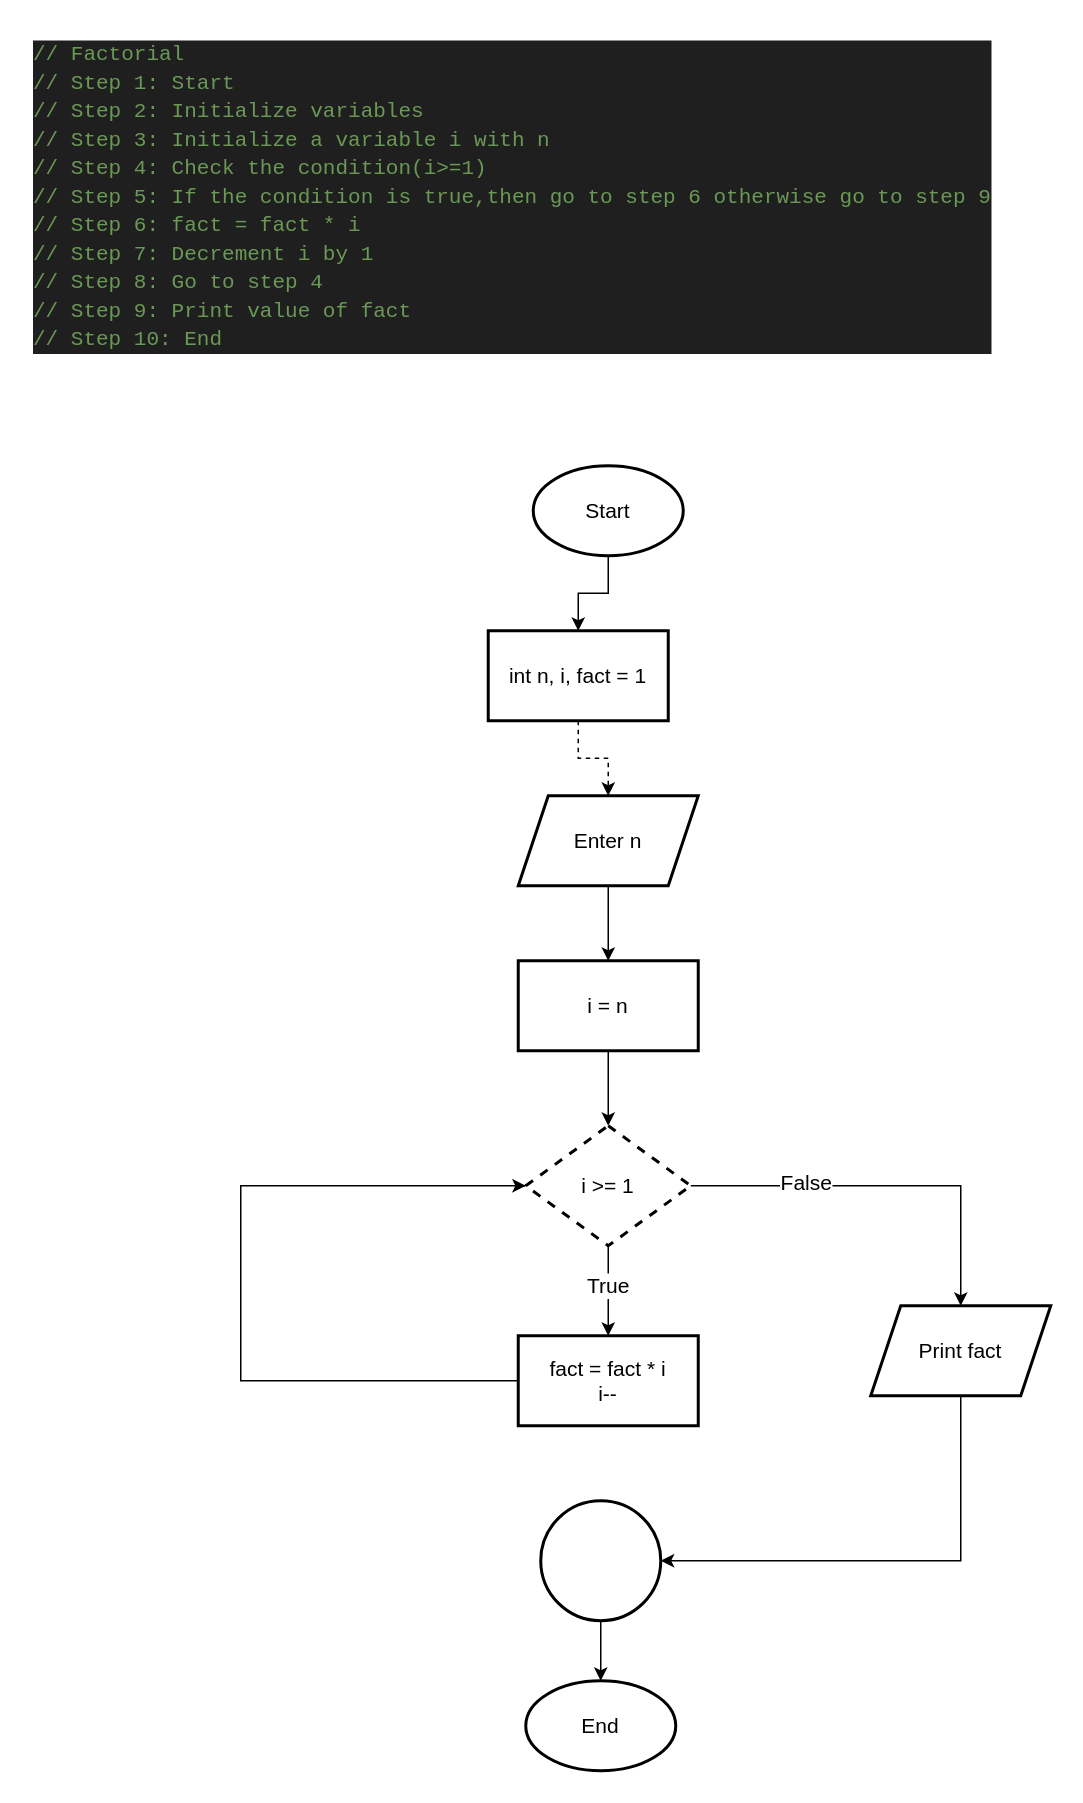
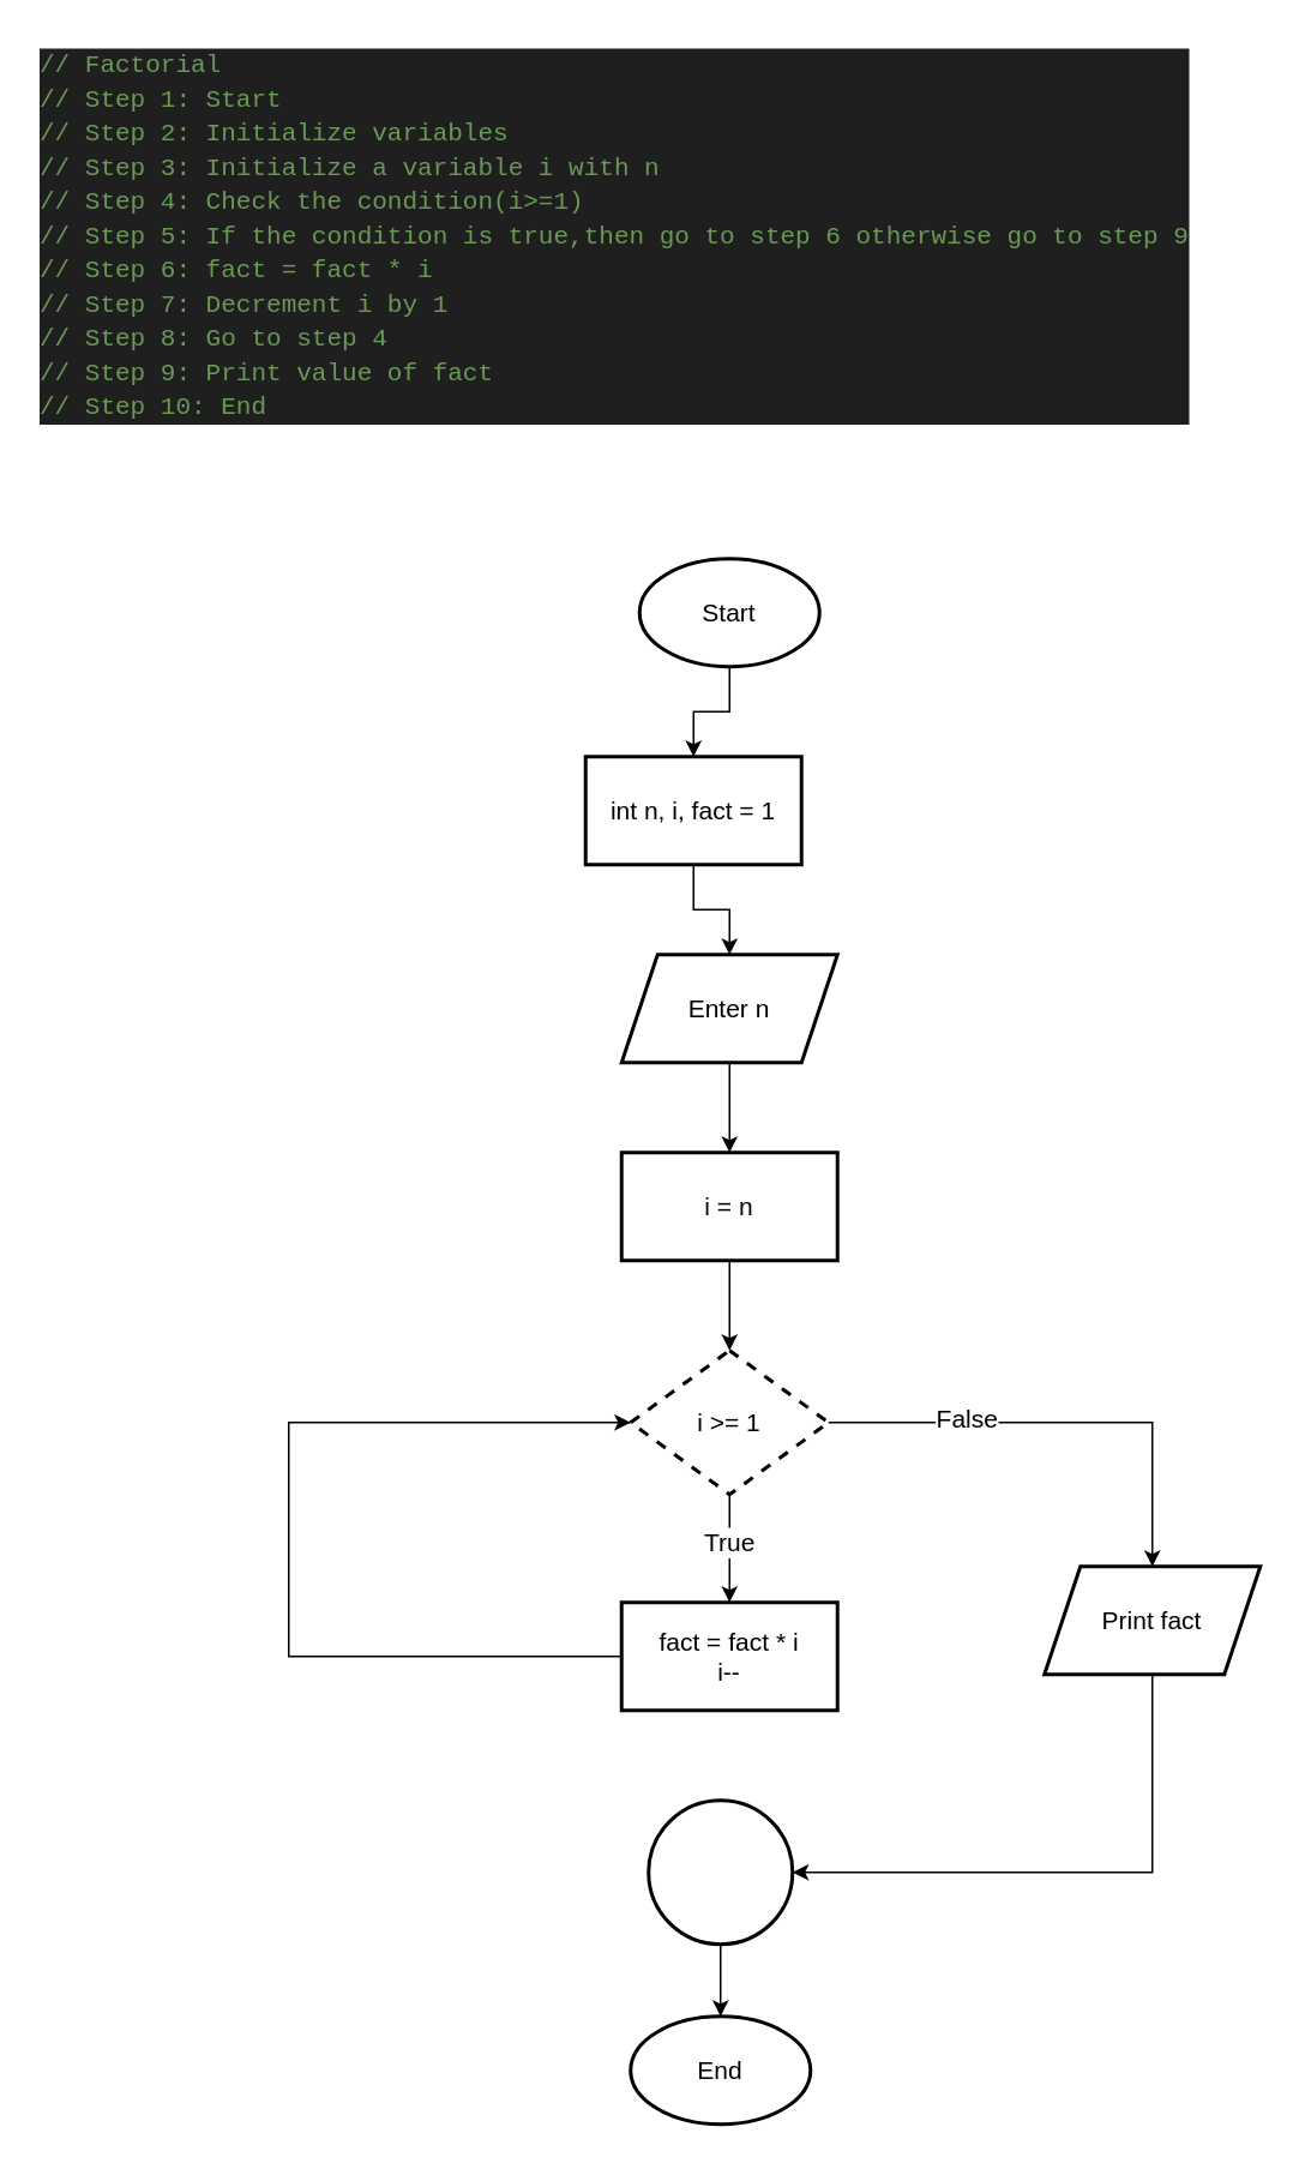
  <mxCell id="0" />
  <mxCell id="1" parent="0" />
  <mxCell id="2" value="&lt;div style=&quot;color: rgb(204, 204, 204); background-color: rgb(31, 31, 31); font-family: Consolas, &amp;quot;Courier New&amp;quot;, monospace; font-weight: normal; line-height: 19px; white-space: pre;&quot;&gt;&lt;div&gt;&lt;span style=&quot;color: #6a9955;&quot;&gt;// Factorial &lt;/span&gt;&lt;/div&gt;&lt;div&gt;&lt;span style=&quot;color: #6a9955;&quot;&gt;// Step 1: Start&lt;/span&gt;&lt;/div&gt;&lt;div&gt;&lt;span style=&quot;color: #6a9955;&quot;&gt;// Step 2: Initialize variables&lt;/span&gt;&lt;/div&gt;&lt;div&gt;&lt;span style=&quot;color: #6a9955;&quot;&gt;// Step 3: Initialize a variable i with n&lt;/span&gt;&lt;/div&gt;&lt;div&gt;&lt;span style=&quot;color: #6a9955;&quot;&gt;// Step 4: Check the condition(i&amp;gt;=1)&lt;/span&gt;&lt;/div&gt;&lt;div&gt;&lt;span style=&quot;color: #6a9955;&quot;&gt;// Step 5: If the condition is true,then go to step 6 otherwise go to step 9&lt;/span&gt;&lt;/div&gt;&lt;div&gt;&lt;span style=&quot;color: #6a9955;&quot;&gt;// Step 6: fact = fact * i&lt;/span&gt;&lt;/div&gt;&lt;div&gt;&lt;span style=&quot;color: #6a9955;&quot;&gt;// Step 7: Decrement i by 1&lt;/span&gt;&lt;/div&gt;&lt;div&gt;&lt;span style=&quot;color: #6a9955;&quot;&gt;// Step 8: Go to step 4&lt;/span&gt;&lt;/div&gt;&lt;div&gt;&lt;span style=&quot;color: #6a9955;&quot;&gt;// Step 9: Print value of fact&lt;/span&gt;&lt;/div&gt;&lt;div&gt;&lt;span style=&quot;color: #6a9955;&quot;&gt;// Step 10: End&lt;/span&gt;&lt;/div&gt;&lt;/div&gt;" style="text;whiteSpace=wrap;html=1;fontSize=14;" vertex="1" parent="1"><mxGeometry x="20" y="20" width="560" height="230" as="geometry" /></mxCell>
  <mxCell id="3" value="" style="edgeStyle=orthogonalEdgeStyle;rounded=0;orthogonalLoop=1;jettySize=auto;html=1;fontSize=14;" edge="1" parent="1" source="4" target="7"><mxGeometry relative="1" as="geometry" /></mxCell>
  <mxCell id="4" value="Start" style="strokeWidth=2;html=1;shape=mxgraph.flowchart.start_1;whiteSpace=wrap;fontSize=14;" vertex="1" parent="1"><mxGeometry x="355" y="310" width="100" height="60" as="geometry" /></mxCell>
  <mxCell id="5" value="End" style="strokeWidth=2;html=1;shape=mxgraph.flowchart.start_1;whiteSpace=wrap;fontSize=14;" vertex="1" parent="1"><mxGeometry x="350" y="1120" width="100" height="60" as="geometry" /></mxCell>
- <mxCell id="6" value="" style="edgeStyle=orthogonalEdgeStyle;rounded=0;orthogonalLoop=1;jettySize=auto;html=1;fontSize=14;dashed=1;" edge="1" parent="1" source="7" target="9"><mxGeometry relative="1" as="geometry" /></mxCell>
+ <mxCell id="6" value="" style="edgeStyle=orthogonalEdgeStyle;rounded=0;orthogonalLoop=1;jettySize=auto;html=1;fontSize=14;" edge="1" parent="1" source="7" target="9"><mxGeometry relative="1" as="geometry" /></mxCell>
  <mxCell id="7" value="int n, i, fact = 1" style="whiteSpace=wrap;html=1;strokeWidth=2;fontSize=14;" vertex="1" parent="1"><mxGeometry x="325" y="420" width="120" height="60" as="geometry" /></mxCell>
  <mxCell id="8" value="" style="edgeStyle=orthogonalEdgeStyle;rounded=0;orthogonalLoop=1;jettySize=auto;html=1;fontSize=14;" edge="1" parent="1" source="9" target="11"><mxGeometry relative="1" as="geometry" /></mxCell>
  <mxCell id="9" value="Enter n" style="shape=parallelogram;perimeter=parallelogramPerimeter;whiteSpace=wrap;html=1;fixedSize=1;strokeWidth=2;fontSize=14;" vertex="1" parent="1"><mxGeometry x="345" y="530" width="120" height="60" as="geometry" /></mxCell>
  <mxCell id="10" value="" style="edgeStyle=orthogonalEdgeStyle;rounded=0;orthogonalLoop=1;jettySize=auto;html=1;fontSize=14;" edge="1" parent="1" source="11" target="16"><mxGeometry relative="1" as="geometry" /></mxCell>
  <mxCell id="11" value="i = n" style="whiteSpace=wrap;html=1;strokeWidth=2;fontSize=14;" vertex="1" parent="1"><mxGeometry x="345" y="640" width="120" height="60" as="geometry" /></mxCell>
  <mxCell id="12" value="" style="edgeStyle=orthogonalEdgeStyle;rounded=0;orthogonalLoop=1;jettySize=auto;html=1;fontSize=14;" edge="1" parent="1" source="16" target="18"><mxGeometry relative="1" as="geometry" /></mxCell>
  <mxCell id="13" value="True" style="edgeLabel;html=1;align=center;verticalAlign=middle;resizable=0;points=[];fontSize=14;" vertex="1" connectable="0" parent="12"><mxGeometry x="-0.12" y="-1" relative="1" as="geometry"><mxPoint as="offset" /></mxGeometry></mxCell>
  <mxCell id="14" value="" style="edgeStyle=orthogonalEdgeStyle;rounded=0;orthogonalLoop=1;jettySize=auto;html=1;fontSize=14;" edge="1" parent="1" source="16" target="20"><mxGeometry relative="1" as="geometry" /></mxCell>
  <mxCell id="15" value="False" style="edgeLabel;html=1;align=center;verticalAlign=middle;resizable=0;points=[];fontSize=14;" vertex="1" connectable="0" parent="14"><mxGeometry x="-0.414" y="3" relative="1" as="geometry"><mxPoint as="offset" /></mxGeometry></mxCell>
  <mxCell id="16" value="i &amp;gt;= 1" style="rhombus;whiteSpace=wrap;html=1;strokeWidth=2;fontSize=14;dashed=1;" vertex="1" parent="1"><mxGeometry x="350" y="750" width="110" height="80" as="geometry" /></mxCell>
  <mxCell id="17" value="" style="edgeStyle=orthogonalEdgeStyle;rounded=0;orthogonalLoop=1;jettySize=auto;html=1;entryX=0;entryY=0.5;entryDx=0;entryDy=0;fontSize=14;" edge="1" parent="1" source="18" target="16"><mxGeometry relative="1" as="geometry"><mxPoint x="200" y="790" as="targetPoint" /><Array as="points"><mxPoint x="160" y="920" /><mxPoint x="160" y="790" /></Array></mxGeometry></mxCell>
  <mxCell id="18" value="fact = fact * i&lt;div&gt;i--&lt;/div&gt;" style="whiteSpace=wrap;html=1;strokeWidth=2;fontSize=14;" vertex="1" parent="1"><mxGeometry x="345" y="890" width="120" height="60" as="geometry" /></mxCell>
  <mxCell id="19" value="" style="edgeStyle=orthogonalEdgeStyle;rounded=0;orthogonalLoop=1;jettySize=auto;html=1;fontSize=14;" edge="1" parent="1" source="20" target="22"><mxGeometry relative="1" as="geometry"><Array as="points"><mxPoint x="640" y="1040" /></Array></mxGeometry></mxCell>
  <mxCell id="20" value="Print fact" style="shape=parallelogram;perimeter=parallelogramPerimeter;whiteSpace=wrap;html=1;fixedSize=1;strokeWidth=2;fontSize=14;" vertex="1" parent="1"><mxGeometry x="580" y="870" width="120" height="60" as="geometry" /></mxCell>
  <mxCell id="21" value="" style="edgeStyle=orthogonalEdgeStyle;rounded=0;orthogonalLoop=1;jettySize=auto;html=1;fontSize=14;" edge="1" parent="1" source="22" target="5"><mxGeometry relative="1" as="geometry" /></mxCell>
  <mxCell id="22" value="" style="ellipse;whiteSpace=wrap;html=1;strokeWidth=2;fontSize=14;" vertex="1" parent="1"><mxGeometry x="360" y="1000" width="80" height="80" as="geometry" /></mxCell>
